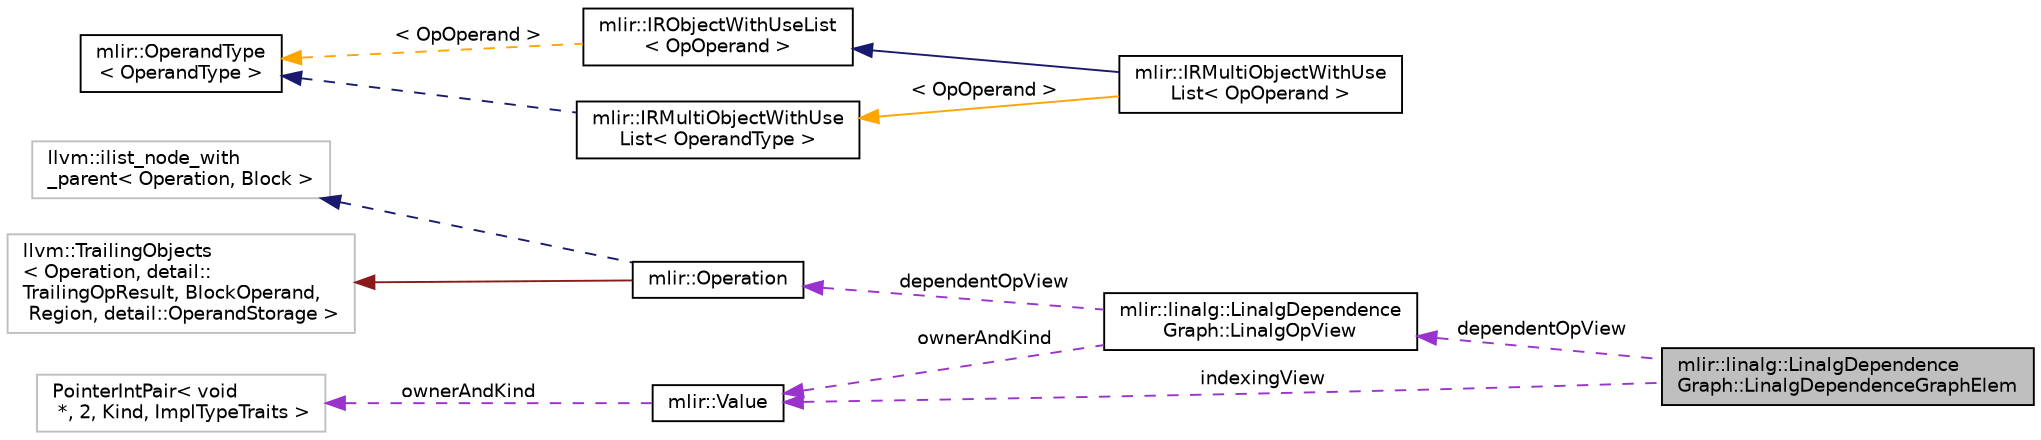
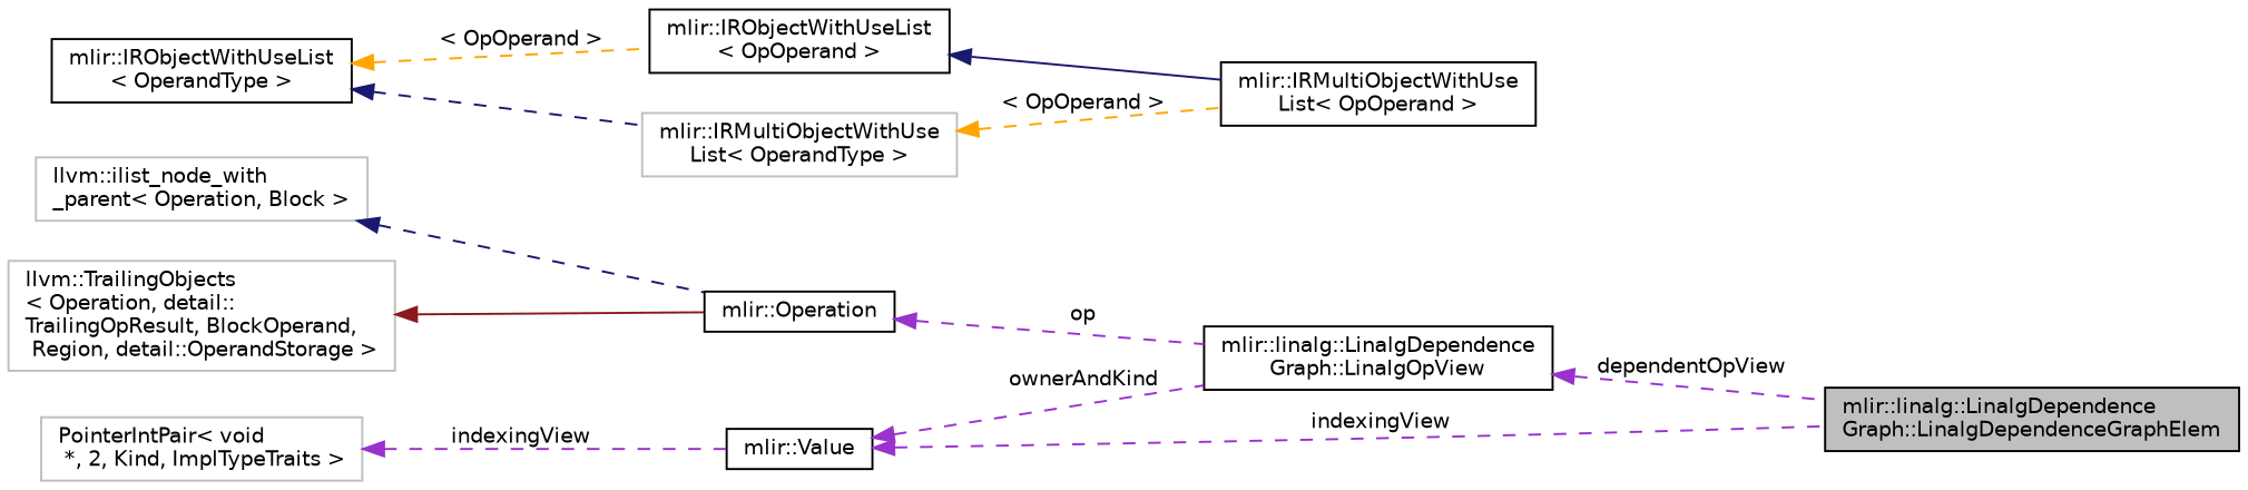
  digraph {
    rankdir=LR
    node [color=black fontname=Helvetica fontsize=10 shape=record]
    edge [color=darkorchid3 dir=back fontname=Helvetica fontsize=10 labelfontname=Helvetica labelfontsize=10 style=dashed]
    n1 [fillcolor=grey75 fontcolor=black height=0.2 label="mlir::linalg::LinalgDependence\lGraph::LinalgDependenceGraphElem" style=filled width=0.4]
    n2 [height=0.2 label="mlir::Value" width=0.4]
    n3 [height=0.2 label="mlir::linalg::LinalgDependence\lGraph::LinalgOpView" width=0.4]
    n4 [color=grey75 height=0.2 label="PointerIntPair\< void\l *, 2, Kind, ImplTypeTraits \>" width=0.4]
    n5 [height=0.2 label="mlir::Operation" width=0.4]
    n6 [height=0.2 label="mlir::IRMultiObjectWithUse\lList\< OpOperand \>" width=0.4]
    n7 [height=0.2 label="mlir::IRObjectWithUseList\l\< OpOperand \>" width=0.4]
-   n8 [height=0.2 label="mlir::OperandType\l\< OperandType \>" width=0.4]
-   n9 [height=0.2 label="mlir::IRMultiObjectWithUse\lList\< OperandType \>" width=0.4]
+   n8 [height=0.2 label="mlir::IRObjectWithUseList\l\< OperandType \>" width=0.4]
+   n9 [color=grey75 height=0.2 label="mlir::IRMultiObjectWithUse\lList\< OperandType \>" width=0.4]
    n10 [color=grey75 height=0.2 label="llvm::ilist_node_with\l_parent\< Operation, Block \>" width=0.4]
    n11 [color=grey75 height=0.2 label="llvm::TrailingObjects\l\< Operation, detail::\lTrailingOpResult, BlockOperand,\l Region, detail::OperandStorage \>" width=0.4]
    n2 -> n1 [label=" indexingView"]
    n2 -> n3 [label=" ownerAndKind"]
    n3 -> n1 [label=" dependentOpView"]
-   n4 -> n2 [label=" ownerAndKind"]
-   n5 -> n3 [label=" dependentOpView"]
+   n4 -> n2 [label=" indexingView"]
+   n5 -> n3 [label=" op"]
    n7 -> n6 [color=midnightblue style=solid]
    n8 -> n7 [color=orange label=" \< OpOperand \>"]
    n8 -> n9 [color=midnightblue]
-   n9 -> n6 [color=orange label=" \< OpOperand \>" style=solid]
+   n9 -> n6 [color=orange label=" \< OpOperand \>"]
    n10 -> n5 [color=midnightblue]
    n11 -> n5 [color=firebrick4 style=solid]
  }
